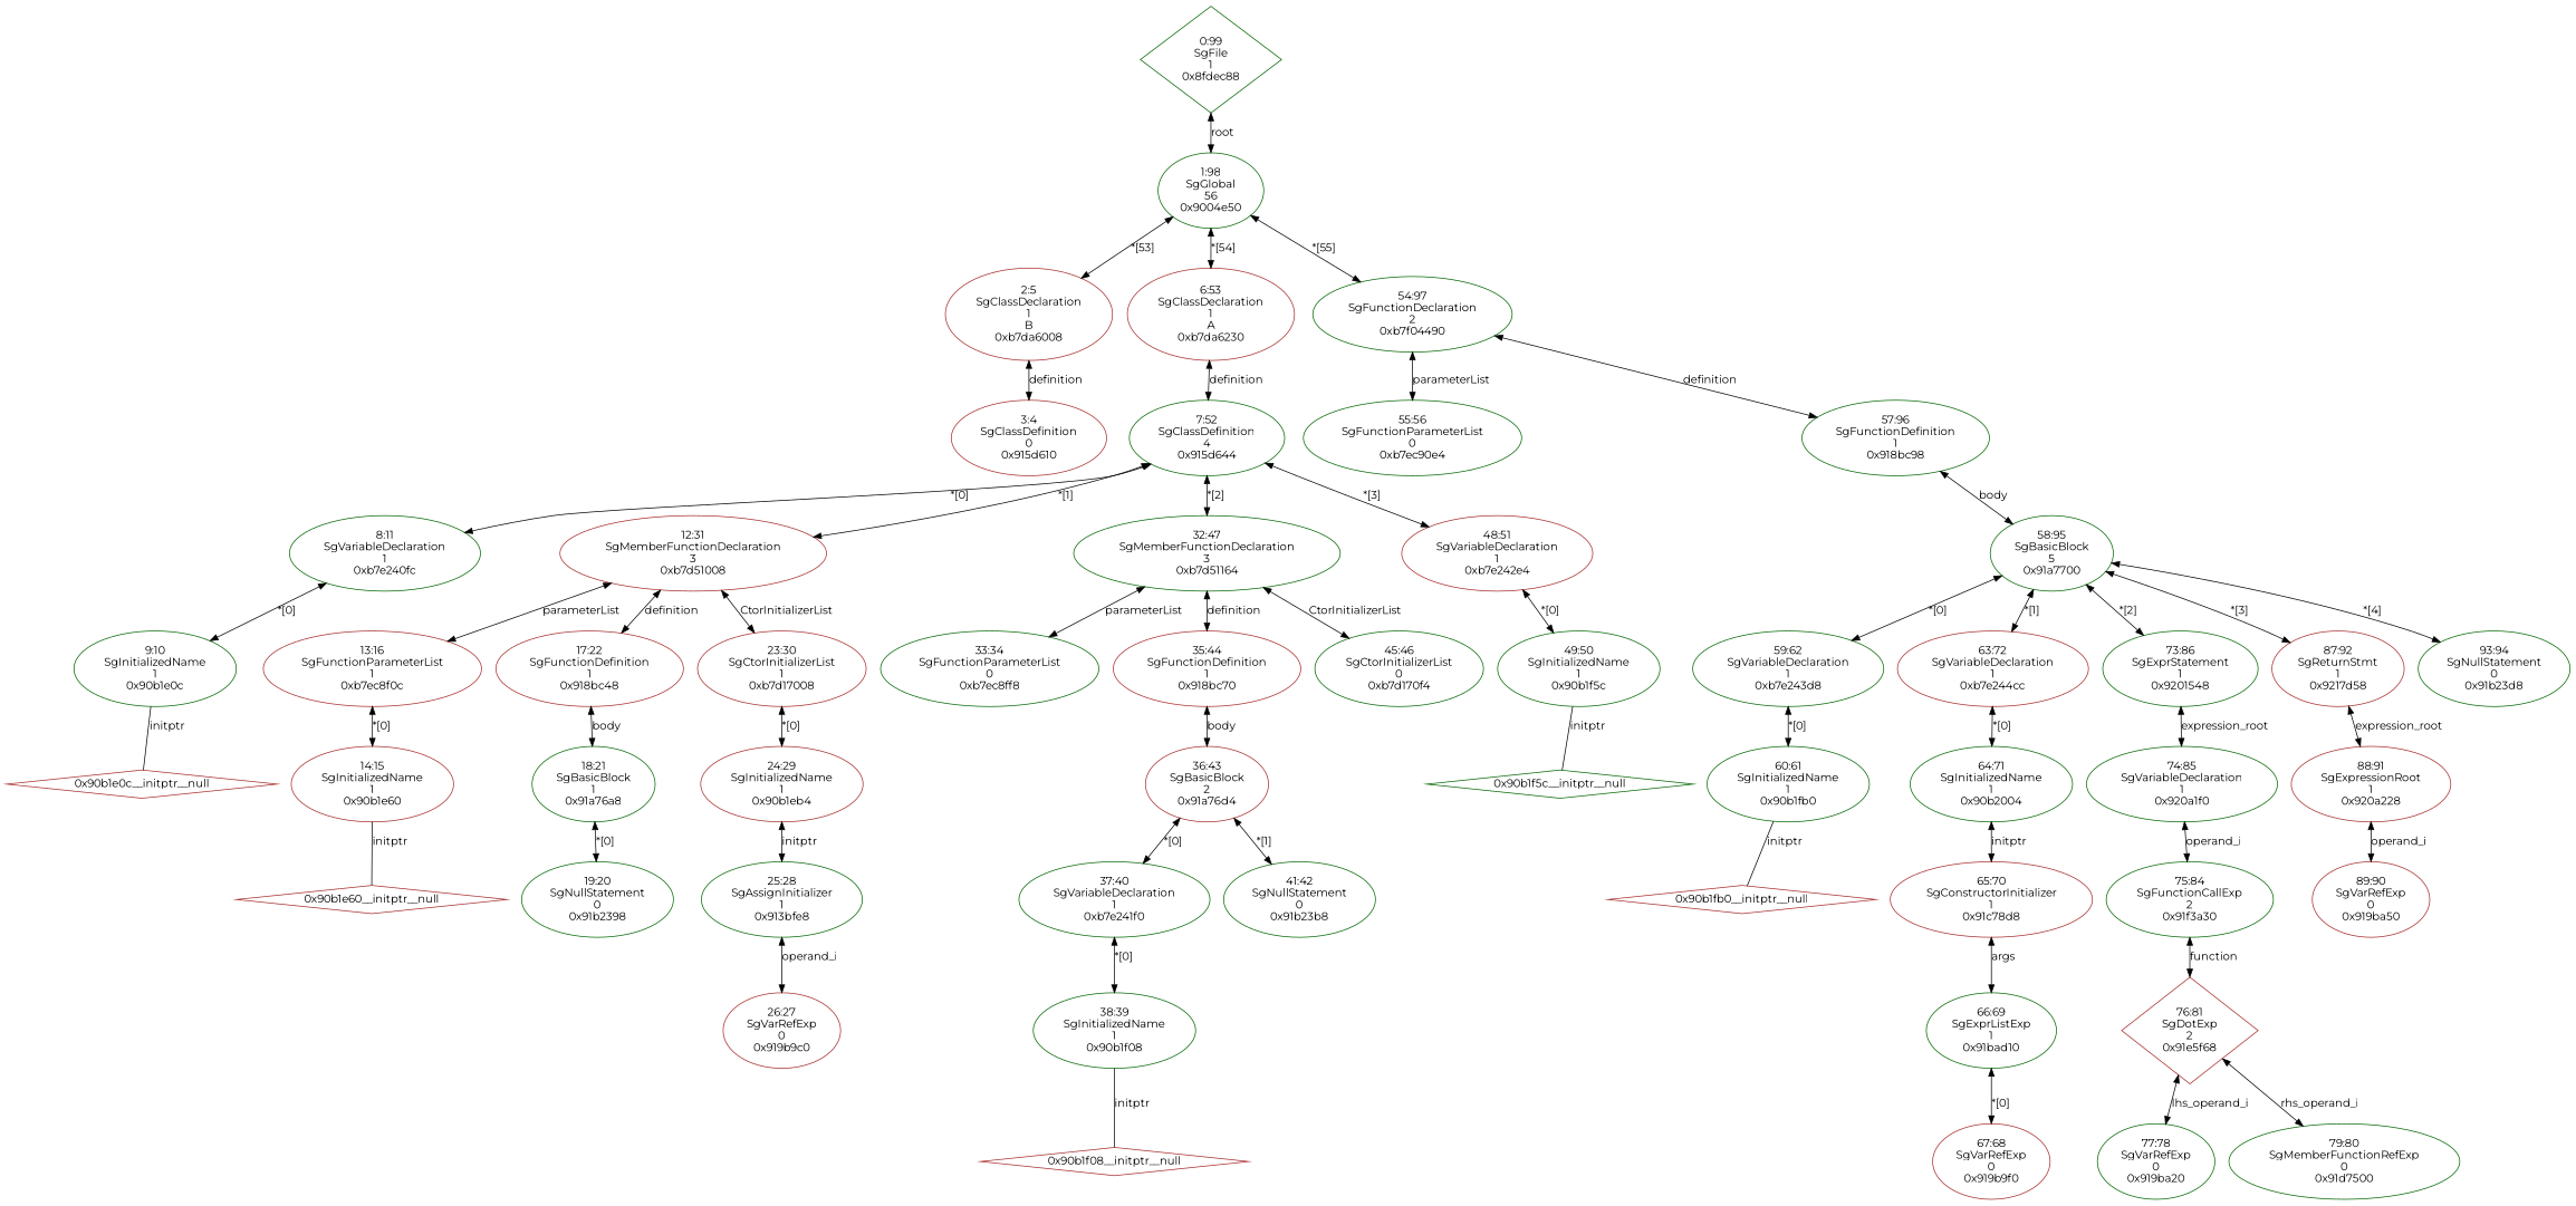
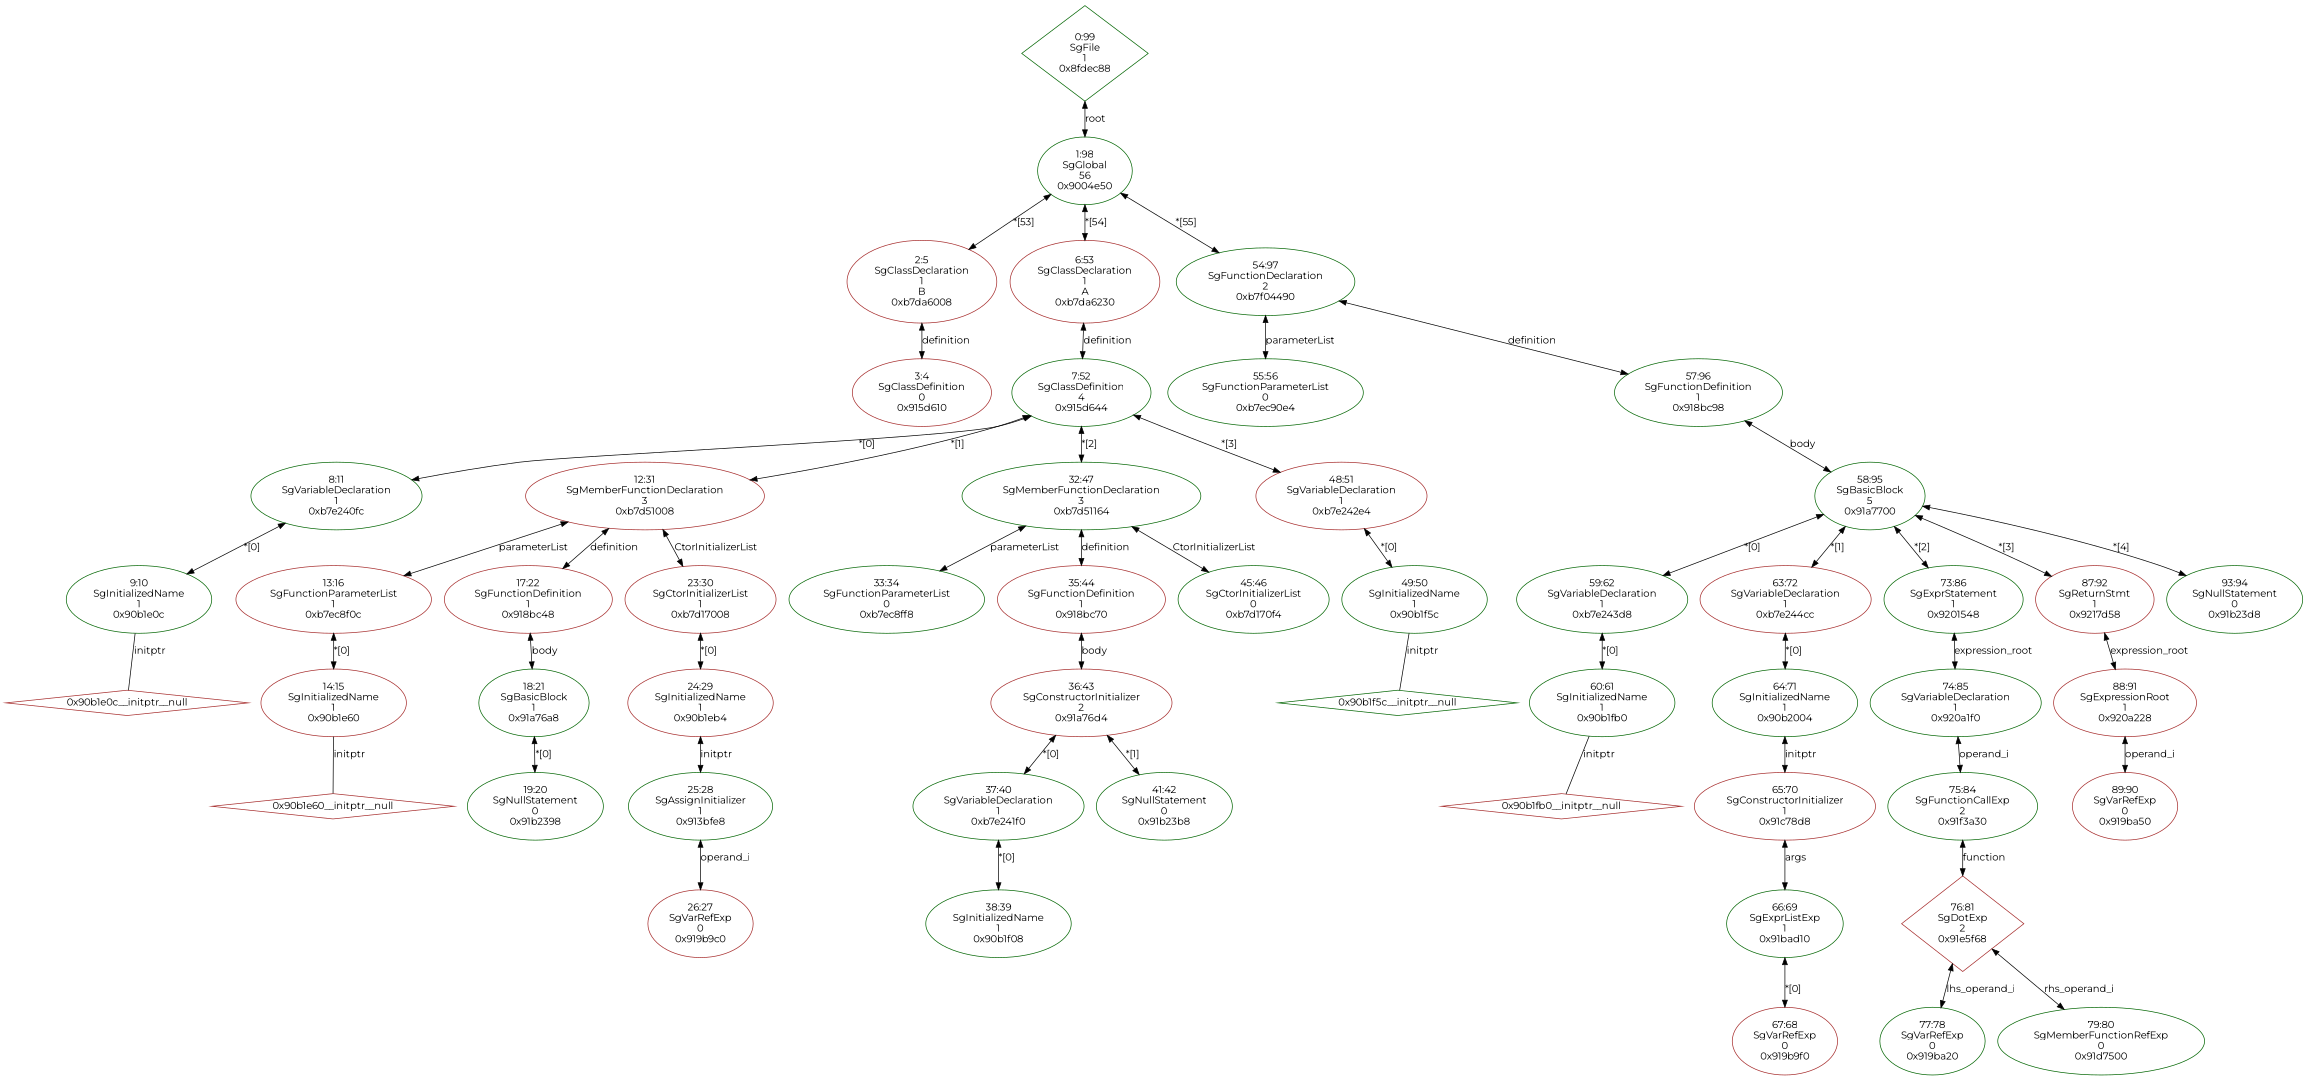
  digraph {
    fontname=Montserrat
    node [color=darkgreen fontname=Montserrat]
    edge [dir=both fontname=Montserrat]
    n1 [color=brown label="3:4\nSgClassDefinition\n0\n0x915d610\n"]
    n2 [color=brown label="2:5\nSgClassDeclaration\n1\nB\n0xb7da6008\n"]
    n3 [label="9:10\nSgInitializedName\n1\n0x90b1e0c\n"]
    "0x90b1e0c__initptr__null" [color=brown shape=diamond]
    n5 [label="8:11\nSgVariableDeclaration\n1\n0xb7e240fc\n"]
    n6 [color=brown label="14:15\nSgInitializedName\n1\n0x90b1e60\n"]
    "0x90b1e60__initptr__null" [color=brown shape=diamond]
    n8 [color=brown label="13:16\nSgFunctionParameterList\n1\n0xb7ec8f0c\n"]
    n9 [label="19:20\nSgNullStatement\n0\n0x91b2398\n"]
    n10 [label="18:21\nSgBasicBlock\n1\n0x91a76a8\n"]
    n11 [color=brown label="17:22\nSgFunctionDefinition\n1\n0x918bc48\n"]
    n12 [color=brown label="26:27\nSgVarRefExp\n0\n0x919b9c0\n"]
    n13 [label="25:28\nSgAssignInitializer\n1\n0x913bfe8\n"]
    n14 [color=brown label="24:29\nSgInitializedName\n1\n0x90b1eb4\n"]
    n15 [color=brown label="23:30\nSgCtorInitializerList\n1\n0xb7d17008\n"]
    n16 [color=brown label="12:31\nSgMemberFunctionDeclaration\n3\n0xb7d51008\n"]
    n17 [label="33:34\nSgFunctionParameterList\n0\n0xb7ec8ff8\n"]
    n18 [label="38:39\nSgInitializedName\n1\n0x90b1f08\n"]
-   "0x90b1f08__initptr__null" [color=brown shape=diamond]
    n20 [label="37:40\nSgVariableDeclaration\n1\n0xb7e241f0\n"]
    n21 [label="41:42\nSgNullStatement\n0\n0x91b23b8\n"]
-   n22 [color=brown label="36:43\nSgBasicBlock\n2\n0x91a76d4\n"]
+   n22 [color=brown label="36:43\nSgConstructorInitializer\n2\n0x91a76d4\n"]
    n23 [color=brown label="35:44\nSgFunctionDefinition\n1\n0x918bc70\n"]
    n24 [label="45:46\nSgCtorInitializerList\n0\n0xb7d170f4\n"]
    n25 [label="32:47\nSgMemberFunctionDeclaration\n3\n0xb7d51164\n"]
    n26 [label="49:50\nSgInitializedName\n1\n0x90b1f5c\n"]
    "0x90b1f5c__initptr__null" [shape=diamond]
    n28 [color=brown label="48:51\nSgVariableDeclaration\n1\n0xb7e242e4\n"]
    n29 [label="7:52\nSgClassDefinition\n4\n0x915d644\n"]
    n30 [color=brown label="6:53\nSgClassDeclaration\n1\nA\n0xb7da6230\n"]
    n31 [label="55:56\nSgFunctionParameterList\n0\n0xb7ec90e4\n"]
    n32 [label="60:61\nSgInitializedName\n1\n0x90b1fb0\n"]
    "0x90b1fb0__initptr__null" [color=brown shape=diamond]
    n34 [label="59:62\nSgVariableDeclaration\n1\n0xb7e243d8\n"]
    n35 [color=brown label="67:68\nSgVarRefExp\n0\n0x919b9f0\n"]
    n36 [label="66:69\nSgExprListExp\n1\n0x91bad10\n"]
    n37 [color=brown label="65:70\nSgConstructorInitializer\n1\n0x91c78d8\n"]
    n38 [label="64:71\nSgInitializedName\n1\n0x90b2004\n"]
    n39 [color=brown label="63:72\nSgVariableDeclaration\n1\n0xb7e244cc\n"]
    n40 [label="77:78\nSgVarRefExp\n0\n0x919ba20\n"]
    n41 [label="79:80\nSgMemberFunctionRefExp\n0\n0x91d7500\n"]
    n42 [color=brown label="76:81\nSgDotExp\n2\n0x91e5f68\n" shape=diamond]
    n43 [label="75:84\nSgFunctionCallExp\n2\n0x91f3a30\n"]
    n44 [label="74:85\nSgVariableDeclaration\n1\n0x920a1f0\n"]
    n45 [label="73:86\nSgExprStatement\n1\n0x9201548\n"]
    n46 [color=brown label="89:90\nSgVarRefExp\n0\n0x919ba50\n"]
    n47 [color=brown label="88:91\nSgExpressionRoot\n1\n0x920a228\n"]
    n48 [color=brown label="87:92\nSgReturnStmt\n1\n0x9217d58\n"]
    n49 [label="93:94\nSgNullStatement\n0\n0x91b23d8\n"]
    n50 [label="58:95\nSgBasicBlock\n5\n0x91a7700\n"]
    n51 [label="57:96\nSgFunctionDefinition\n1\n0x918bc98\n"]
    n52 [label="54:97\nSgFunctionDeclaration\n2\n0xb7f04490\n"]
    n53 [label="1:98\nSgGlobal\n56\n0x9004e50\n"]
    n54 [label="0:99\nSgFile\n1\n0x8fdec88\n" shape=diamond]
    n2 -> n1 [label=definition]
    n3 -> "0x90b1e0c__initptr__null" [dir=none label=initptr]
    n5 -> n3 [label="*[0]"]
    n6 -> "0x90b1e60__initptr__null" [dir=none label=initptr]
    n8 -> n6 [label="*[0]"]
    n10 -> n9 [label="*[0]"]
    n11 -> n10 [label=body]
    n13 -> n12 [label=operand_i]
    n14 -> n13 [label=initptr]
    n15 -> n14 [label="*[0]"]
    n16 -> n8 [label=parameterList]
    n16 -> n11 [label=definition]
    n16 -> n15 [label=CtorInitializerList]
-   n18 -> "0x90b1f08__initptr__null" [dir=none label=initptr]
    n20 -> n18 [label="*[0]"]
    n22 -> n20 [label="*[0]"]
    n22 -> n21 [label="*[1]"]
    n23 -> n22 [label=body]
    n25 -> n17 [label=parameterList]
    n25 -> n23 [label=definition]
    n25 -> n24 [label=CtorInitializerList]
    n26 -> "0x90b1f5c__initptr__null" [dir=none label=initptr]
    n28 -> n26 [label="*[0]"]
    n29 -> n5 [label="*[0]"]
    n29 -> n16 [label="*[1]"]
    n29 -> n25 [label="*[2]"]
    n29 -> n28 [label="*[3]"]
    n30 -> n29 [label=definition]
    n32 -> "0x90b1fb0__initptr__null" [dir=none label=initptr]
    n34 -> n32 [label="*[0]"]
    n36 -> n35 [label="*[0]"]
    n37 -> n36 [label=args]
    n38 -> n37 [label=initptr]
    n39 -> n38 [label="*[0]"]
    n42 -> n40 [label=lhs_operand_i]
    n42 -> n41 [label=rhs_operand_i]
    n43 -> n42 [label=function]
    n44 -> n43 [label=operand_i]
    n45 -> n44 [label=expression_root]
    n47 -> n46 [label=operand_i]
    n48 -> n47 [label=expression_root]
    n50 -> n34 [label="*[0]"]
    n50 -> n39 [label="*[1]"]
    n50 -> n45 [label="*[2]"]
    n50 -> n48 [label="*[3]"]
    n50 -> n49 [label="*[4]"]
    n51 -> n50 [label=body]
    n52 -> n31 [label=parameterList]
    n52 -> n51 [label=definition]
    n53 -> n2 [label="*[53]"]
    n53 -> n30 [label="*[54]"]
    n53 -> n52 [label="*[55]"]
    n54 -> n53 [label=root]
  }
